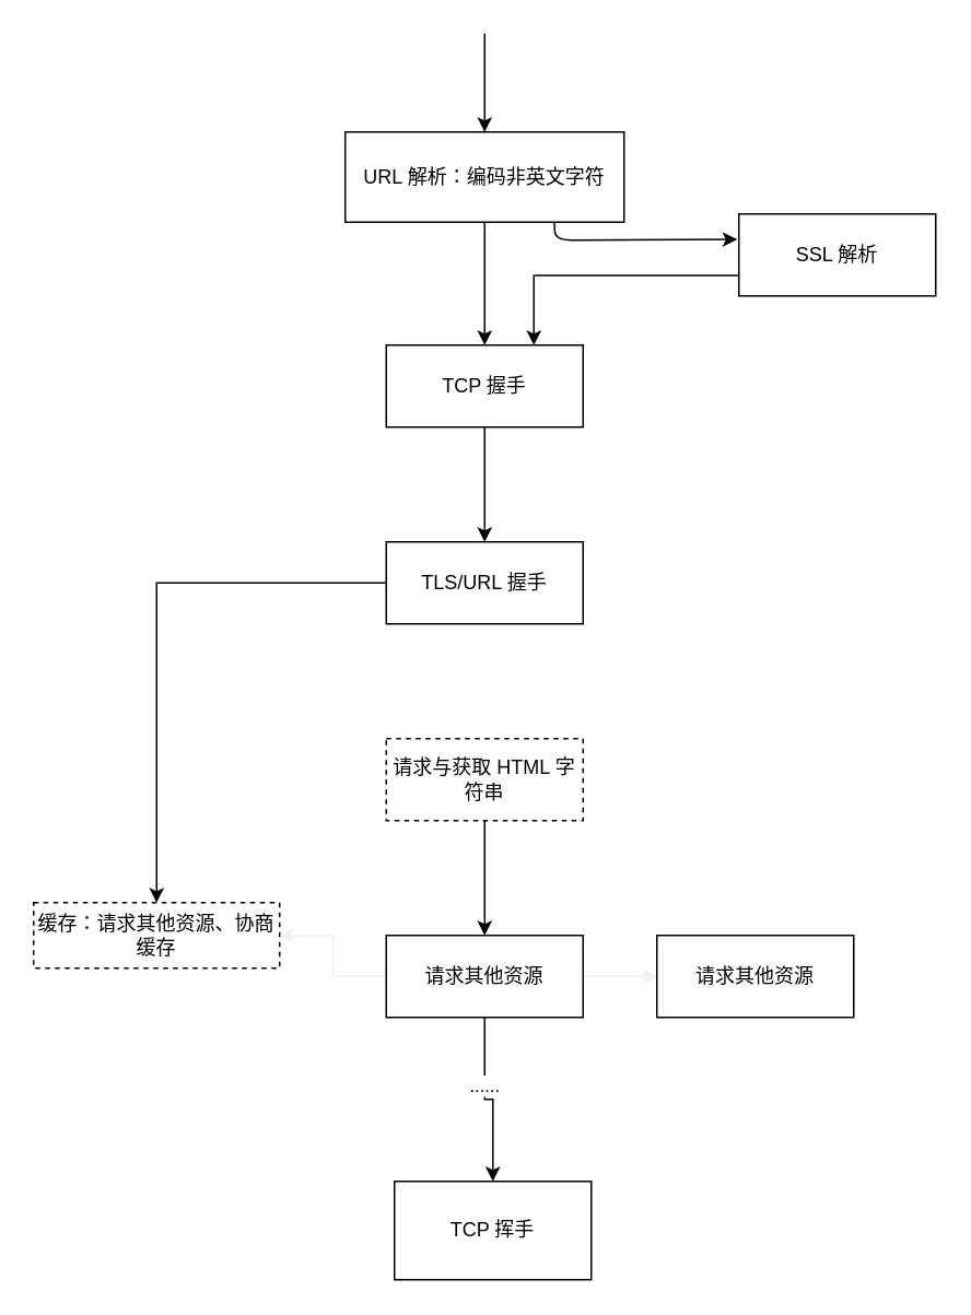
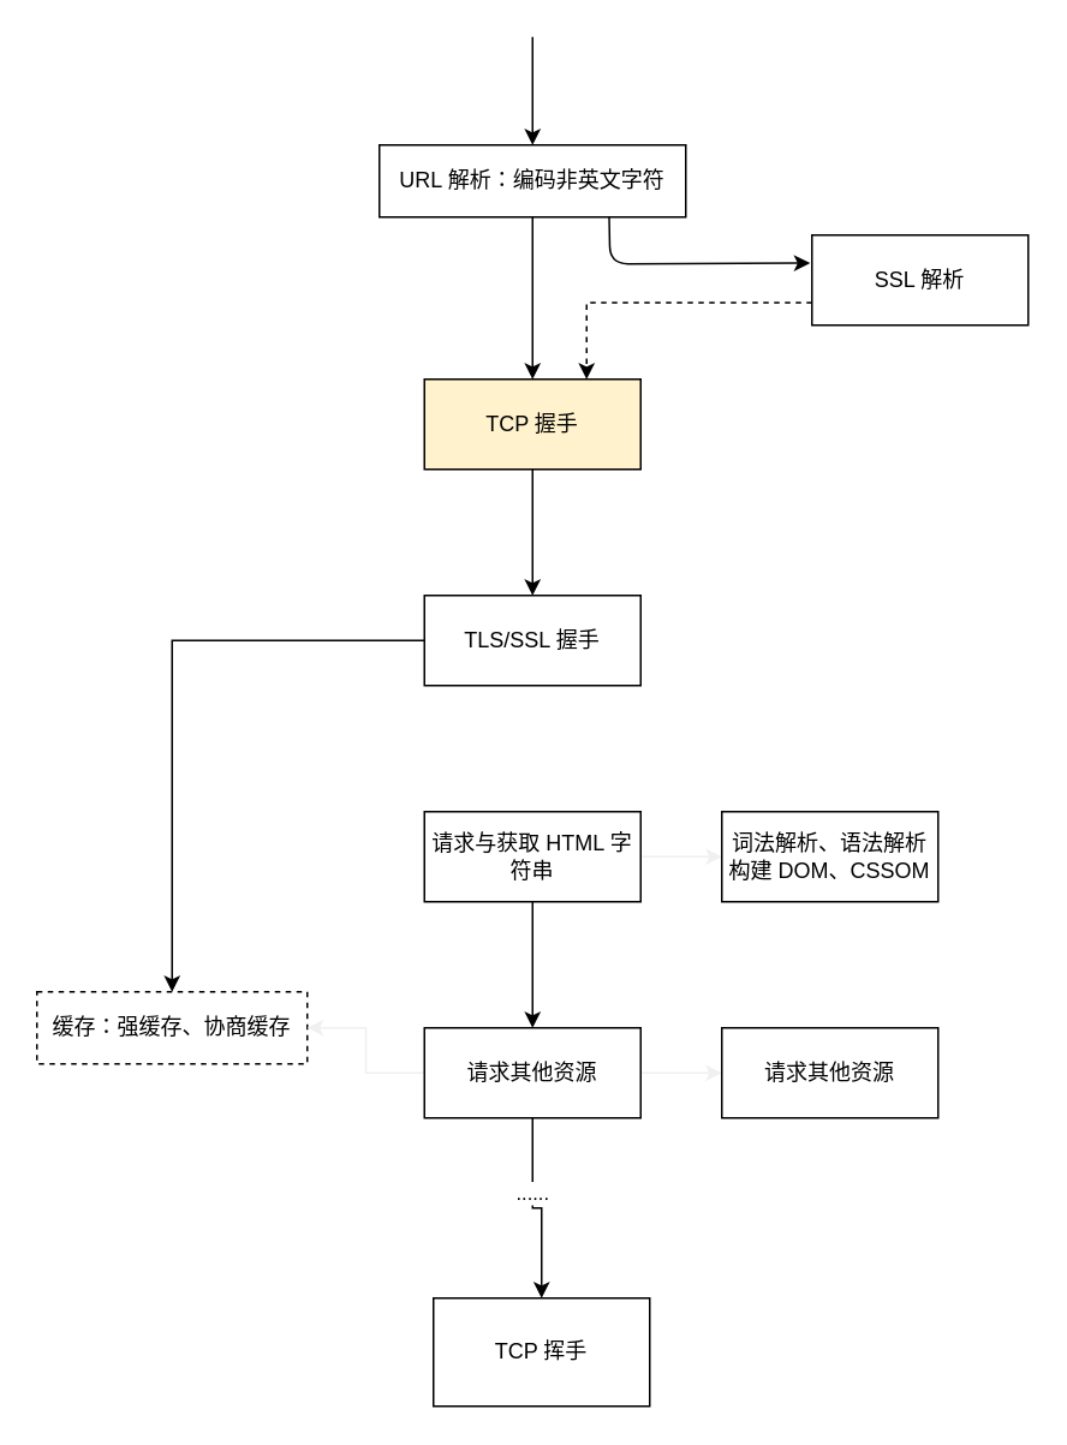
  <mxCell id="0" />
  <mxCell id="1" parent="0" />
  <mxCell id="2" style="edgeStyle=orthogonalEdgeStyle;rounded=0;orthogonalLoop=1;jettySize=auto;html=1;entryX=0.5;entryY=0;entryDx=0;entryDy=0;" edge="1" parent="1" source="3" target="9"><mxGeometry relative="1" as="geometry" /></mxCell>
- <mxCell id="3" value="URL 解析：编码非英文字符" style="rounded=0;whiteSpace=wrap;html=1;" vertex="1" parent="1"><mxGeometry x="210" y="80" width="170" height="55" as="geometry" /></mxCell>
+ <mxCell id="3" value="URL 解析：编码非英文字符" style="rounded=0;whiteSpace=wrap;html=1;" vertex="1" parent="1"><mxGeometry x="210" y="80" width="170" height="40" as="geometry" /></mxCell>
  <mxCell id="4" value="" style="endArrow=classic;html=1;entryX=0.5;entryY=0;entryDx=0;entryDy=0;" edge="1" parent="1" target="3"><mxGeometry width="50" height="50" relative="1" as="geometry"><mxPoint x="295" y="20" as="sourcePoint" /><mxPoint x="300" y="0" as="targetPoint" /></mxGeometry></mxCell>
  <mxCell id="5" value="SSL 解析" style="rounded=0;whiteSpace=wrap;html=1;" vertex="1" parent="1"><mxGeometry x="450" y="130" width="120" height="50" as="geometry" /></mxCell>
  <mxCell id="6" value="" style="endArrow=classic;html=1;exitX=0.75;exitY=1;exitDx=0;exitDy=0;entryX=-0.008;entryY=0.31;entryDx=0;entryDy=0;entryPerimeter=0;" edge="1" parent="1" source="3" target="5"><mxGeometry width="50" height="50" relative="1" as="geometry"><mxPoint x="430" y="200" as="sourcePoint" /><mxPoint x="480" y="150" as="targetPoint" /><Array as="points"><mxPoint x="338" y="146" /></Array></mxGeometry></mxCell>
- <mxCell id="7" value="缓存：请求其他资源、协商缓存" style="rounded=0;whiteSpace=wrap;html=1;dashed=1;" vertex="1" parent="1"><mxGeometry x="20" y="550" width="150" height="40" as="geometry" /></mxCell>
+ <mxCell id="7" value="缓存：强缓存、协商缓存" style="rounded=0;whiteSpace=wrap;html=1;dashed=1;" vertex="1" parent="1"><mxGeometry x="20" y="550" width="150" height="40" as="geometry" /></mxCell>
  <mxCell id="8" style="edgeStyle=orthogonalEdgeStyle;rounded=0;orthogonalLoop=1;jettySize=auto;html=1;entryX=0.5;entryY=0;entryDx=0;entryDy=0;" edge="1" parent="1" source="9" target="11"><mxGeometry relative="1" as="geometry" /></mxCell>
- <mxCell id="9" value="TCP 握手" style="rounded=0;whiteSpace=wrap;html=1;" vertex="1" parent="1"><mxGeometry x="235" y="210" width="120" height="50" as="geometry" /></mxCell>
+ <mxCell id="9" value="TCP 握手" style="rounded=0;whiteSpace=wrap;html=1;fillColor=#fff2cc;" vertex="1" parent="1"><mxGeometry x="235" y="210" width="120" height="50" as="geometry" /></mxCell>
  <mxCell id="10" value="" style="edgeStyle=orthogonalEdgeStyle;rounded=0;orthogonalLoop=1;jettySize=auto;html=1;" edge="1" parent="1" source="11" target="7"><mxGeometry relative="1" as="geometry" /></mxCell>
- <mxCell id="11" value="TLS/URL 握手" style="rounded=0;whiteSpace=wrap;html=1;" vertex="1" parent="1"><mxGeometry x="235" y="330" width="120" height="50" as="geometry" /></mxCell>
+ <mxCell id="11" value="TLS/SSL 握手" style="rounded=0;whiteSpace=wrap;html=1;" vertex="1" parent="1"><mxGeometry x="235" y="330" width="120" height="50" as="geometry" /></mxCell>
  <mxCell id="12" value="" style="edgeStyle=orthogonalEdgeStyle;rounded=0;orthogonalLoop=1;jettySize=auto;html=1;" edge="1" parent="1" source="14"><mxGeometry relative="1" as="geometry"><mxPoint x="295" y="570" as="targetPoint" /></mxGeometry></mxCell>
- <mxCell id="14" value="请求与获取 HTML 字符串" style="whiteSpace=wrap;html=1;rounded=0;dashed=1;" vertex="1" parent="1"><mxGeometry x="235" y="450" width="120" height="50" as="geometry" /></mxCell>
+ <mxCell id="13" value="" style="edgeStyle=orthogonalEdgeStyle;rounded=0;orthogonalLoop=1;jettySize=auto;html=1;strokeColor=#f0f0f0;entryX=0;entryY=0.5;entryDx=0;entryDy=0;" edge="1" parent="1" source="14" target="23"><mxGeometry relative="1" as="geometry"><Array as="points"><mxPoint x="400" y="475" /><mxPoint x="400" y="475" /></Array></mxGeometry></mxCell>
+ <mxCell id="14" value="请求与获取 HTML 字符串" style="whiteSpace=wrap;html=1;rounded=0;" vertex="1" parent="1"><mxGeometry x="235" y="450" width="120" height="50" as="geometry" /></mxCell>
  <mxCell id="15" value="TCP 挥手" style="whiteSpace=wrap;html=1;rounded=0;" vertex="1" parent="1"><mxGeometry x="240" y="720" width="120" height="60" as="geometry" /></mxCell>
- <mxCell id="16" style="edgeStyle=orthogonalEdgeStyle;rounded=0;orthogonalLoop=1;jettySize=auto;html=1;entryX=0.75;entryY=0;entryDx=0;entryDy=0;exitX=0;exitY=0.75;exitDx=0;exitDy=0;" edge="1" parent="1" source="5" target="9"><mxGeometry relative="1" as="geometry"><mxPoint x="305" y="130" as="sourcePoint" /><mxPoint x="305" y="220" as="targetPoint" /></mxGeometry></mxCell>
+ <mxCell id="16" style="edgeStyle=orthogonalEdgeStyle;rounded=0;orthogonalLoop=1;jettySize=auto;html=1;entryX=0.75;entryY=0;entryDx=0;entryDy=0;exitX=0;exitY=0.75;exitDx=0;exitDy=0;dashed=1;" edge="1" parent="1" source="5" target="9"><mxGeometry relative="1" as="geometry"><mxPoint x="305" y="130" as="sourcePoint" /><mxPoint x="305" y="220" as="targetPoint" /></mxGeometry></mxCell>
  <mxCell id="17" style="edgeStyle=orthogonalEdgeStyle;rounded=0;orthogonalLoop=1;jettySize=auto;html=1;entryX=0.5;entryY=0;entryDx=0;entryDy=0;" edge="1" parent="1" source="21" target="15"><mxGeometry relative="1" as="geometry" /></mxCell>
  <mxCell id="18" value="......" style="edgeLabel;html=1;align=center;verticalAlign=middle;resizable=0;points=[];" vertex="1" connectable="0" parent="17"><mxGeometry x="-0.222" y="-1" relative="1" as="geometry"><mxPoint as="offset" /></mxGeometry></mxCell>
  <mxCell id="19" style="edgeStyle=orthogonalEdgeStyle;rounded=0;orthogonalLoop=1;jettySize=auto;html=1;entryX=0;entryY=0.5;entryDx=0;entryDy=0;strokeColor=#f0f0f0;" edge="1" parent="1" source="21" target="22"><mxGeometry relative="1" as="geometry" /></mxCell>
  <mxCell id="20" style="edgeStyle=orthogonalEdgeStyle;rounded=0;orthogonalLoop=1;jettySize=auto;html=1;entryX=1;entryY=0.5;entryDx=0;entryDy=0;strokeColor=#f0f0f0;" edge="1" parent="1" source="21" target="7"><mxGeometry relative="1" as="geometry" /></mxCell>
  <mxCell id="21" value="请求其他资源" style="whiteSpace=wrap;html=1;rounded=0;" vertex="1" parent="1"><mxGeometry x="235" y="570" width="120" height="50" as="geometry" /></mxCell>
  <mxCell id="22" value="请求其他资源" style="whiteSpace=wrap;html=1;rounded=0;" vertex="1" parent="1"><mxGeometry x="400" y="570" width="120" height="50" as="geometry" /></mxCell>
+ <mxCell id="23" value="词法解析、语法解析构建 DOM、CSSOM" style="whiteSpace=wrap;html=1;rounded=0;" vertex="1" parent="1"><mxGeometry x="400" y="450" width="120" height="50" as="geometry" /></mxCell>
